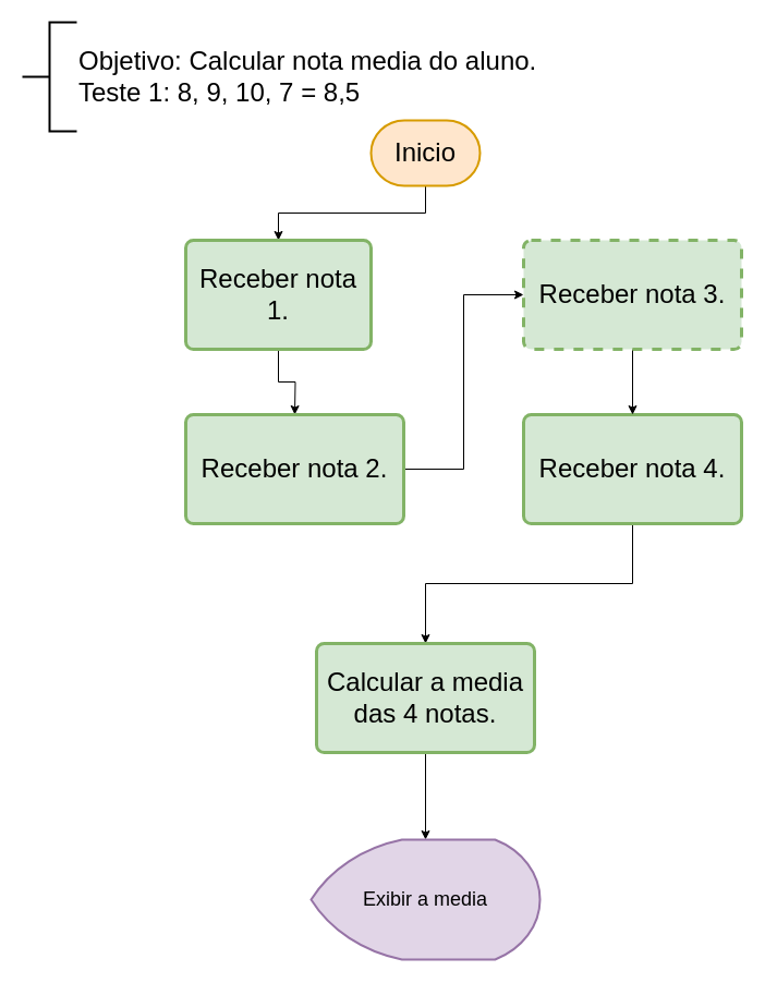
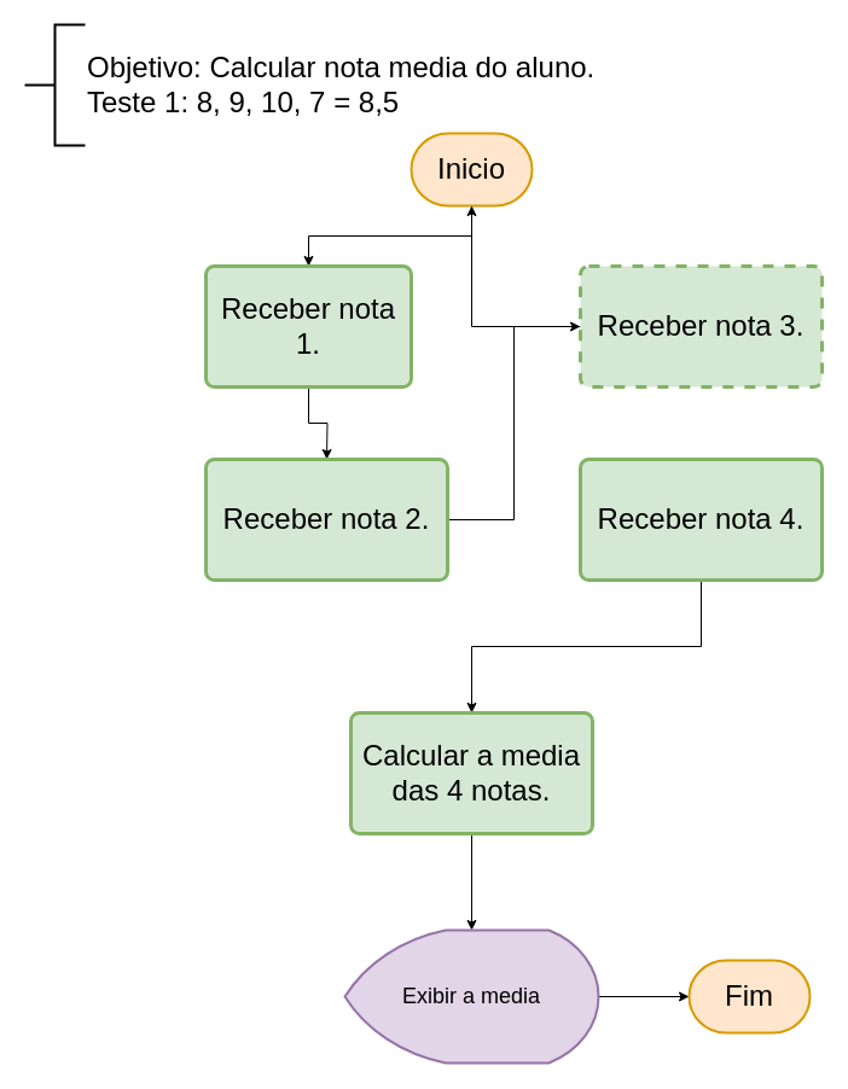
  <mxCell id="0" />
  <mxCell id="1" parent="0" />
  <mxCell id="2" value="&lt;font style=&quot;font-size: 24px;&quot;&gt;Objetivo: Calcular nota media do aluno.&lt;br&gt;Teste 1: 8, 9, 10, 7 = 8,5&lt;br&gt;&lt;/font&gt;" style="strokeWidth=2;html=1;shape=mxgraph.flowchart.annotation_2;align=left;labelPosition=right;pointerEvents=1;" parent="1" vertex="1"><mxGeometry x="20" y="20" width="50" height="100" as="geometry" /></mxCell>
  <mxCell id="3" value="" style="edgeStyle=orthogonalEdgeStyle;rounded=0;orthogonalLoop=1;jettySize=auto;html=1;fontSize=24;" parent="1" source="4" target="7" edge="1"><mxGeometry relative="1" as="geometry" /></mxCell>
  <mxCell id="4" value="Inicio" style="strokeWidth=2;html=1;shape=mxgraph.flowchart.terminator;whiteSpace=wrap;fontSize=24;fillColor=#ffe6cc;strokeColor=#d79b00;" parent="1" vertex="1"><mxGeometry x="340" y="110" width="100" height="60" as="geometry" /></mxCell>
+ <mxCell id="5" value="Fim" style="strokeWidth=2;html=1;shape=mxgraph.flowchart.terminator;whiteSpace=wrap;fontSize=24;fillColor=#ffe6cc;strokeColor=#d79b00;" parent="1" vertex="1"><mxGeometry x="570" y="795" width="100" height="60" as="geometry" /></mxCell>
  <mxCell id="6" value="" style="edgeStyle=orthogonalEdgeStyle;rounded=0;orthogonalLoop=1;jettySize=auto;html=1;fontSize=24;" parent="1" source="7" edge="1"><mxGeometry relative="1" as="geometry"><mxPoint x="270" y="380" as="targetPoint" /></mxGeometry></mxCell>
  <mxCell id="7" value="Receber nota 1." style="rounded=1;whiteSpace=wrap;html=1;absoluteArcSize=1;arcSize=14;strokeWidth=3;fontSize=24;fillColor=#d5e8d4;strokeColor=#82b366;shadow=0;sketch=0;glass=0;" parent="1" vertex="1"><mxGeometry x="170" y="220" width="170" height="100" as="geometry" /></mxCell>
+ <mxCell id="8" value="" style="edgeStyle=orthogonalEdgeStyle;rounded=0;orthogonalLoop=1;jettySize=auto;html=1;fontSize=24;startArrow=none;" parent="1" source="17" target="5" edge="1"><mxGeometry relative="1" as="geometry"><mxPoint x="390" y="620" as="sourcePoint" /></mxGeometry></mxCell>
  <mxCell id="9" style="edgeStyle=orthogonalEdgeStyle;rounded=0;orthogonalLoop=1;jettySize=auto;html=1;entryX=0.5;entryY=0;entryDx=0;entryDy=0;" edge="1" parent="1" source="10" target="16"><mxGeometry relative="1" as="geometry" /></mxCell>
  <mxCell id="10" value="Receber nota 4." style="rounded=1;whiteSpace=wrap;html=1;absoluteArcSize=1;arcSize=14;strokeWidth=3;fontSize=24;fillColor=#d5e8d4;strokeColor=#82b366;shadow=0;sketch=0;glass=0;" vertex="1" parent="1"><mxGeometry x="480" y="380" width="200" height="100" as="geometry" /></mxCell>
  <mxCell id="11" style="edgeStyle=orthogonalEdgeStyle;rounded=0;orthogonalLoop=1;jettySize=auto;html=1;entryX=0;entryY=0.5;entryDx=0;entryDy=0;" edge="1" parent="1" source="12" target="14"><mxGeometry relative="1" as="geometry" /></mxCell>
  <mxCell id="12" value="Receber nota 2." style="rounded=1;whiteSpace=wrap;html=1;absoluteArcSize=1;arcSize=14;strokeWidth=3;fontSize=24;fillColor=#d5e8d4;strokeColor=#82b366;shadow=0;sketch=0;glass=0;" vertex="1" parent="1"><mxGeometry x="170" y="380" width="200" height="100" as="geometry" /></mxCell>
- <mxCell id="13" value="" style="edgeStyle=orthogonalEdgeStyle;rounded=0;orthogonalLoop=1;jettySize=auto;html=1;" edge="1" parent="1" source="14" target="10"><mxGeometry relative="1" as="geometry" /></mxCell>
+ <mxCell id="13" value="" style="edgeStyle=orthogonalEdgeStyle;rounded=0;orthogonalLoop=1;jettySize=auto;html=1;" edge="1" parent="1" source="14" target="4"><mxGeometry relative="1" as="geometry" /></mxCell>
  <mxCell id="14" value="Receber nota 3." style="rounded=1;whiteSpace=wrap;html=1;absoluteArcSize=1;arcSize=14;strokeWidth=3;fontSize=24;fillColor=#d5e8d4;strokeColor=#82b366;shadow=0;sketch=0;glass=0;dashed=1;" vertex="1" parent="1"><mxGeometry x="480" y="220" width="200" height="100" as="geometry" /></mxCell>
  <mxCell id="15" value="" style="edgeStyle=orthogonalEdgeStyle;rounded=0;orthogonalLoop=1;jettySize=auto;html=1;fontSize=18;" edge="1" parent="1" source="16" target="17"><mxGeometry relative="1" as="geometry" /></mxCell>
  <mxCell id="16" value="Calcular a media das 4 notas." style="rounded=1;whiteSpace=wrap;html=1;absoluteArcSize=1;arcSize=14;strokeWidth=3;fontSize=24;fillColor=#d5e8d4;strokeColor=#82b366;shadow=0;sketch=0;glass=0;" vertex="1" parent="1"><mxGeometry x="290" y="590" width="200" height="100" as="geometry" /></mxCell>
  <mxCell id="17" value="&lt;font style=&quot;font-size: 18px;&quot;&gt;Exibir a media&lt;/font&gt;" style="strokeWidth=2;html=1;shape=mxgraph.flowchart.display;whiteSpace=wrap;fillColor=#e1d5e7;strokeColor=#9673a6;" vertex="1" parent="1"><mxGeometry x="285" y="770" width="210" height="110" as="geometry" /></mxCell>
